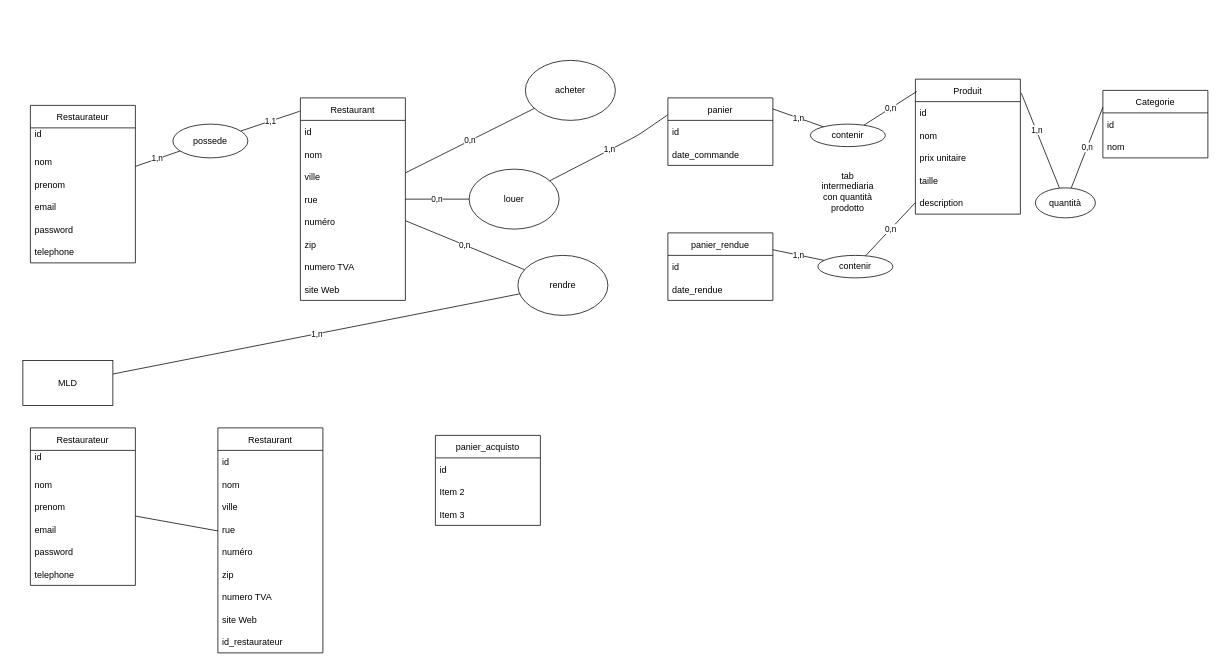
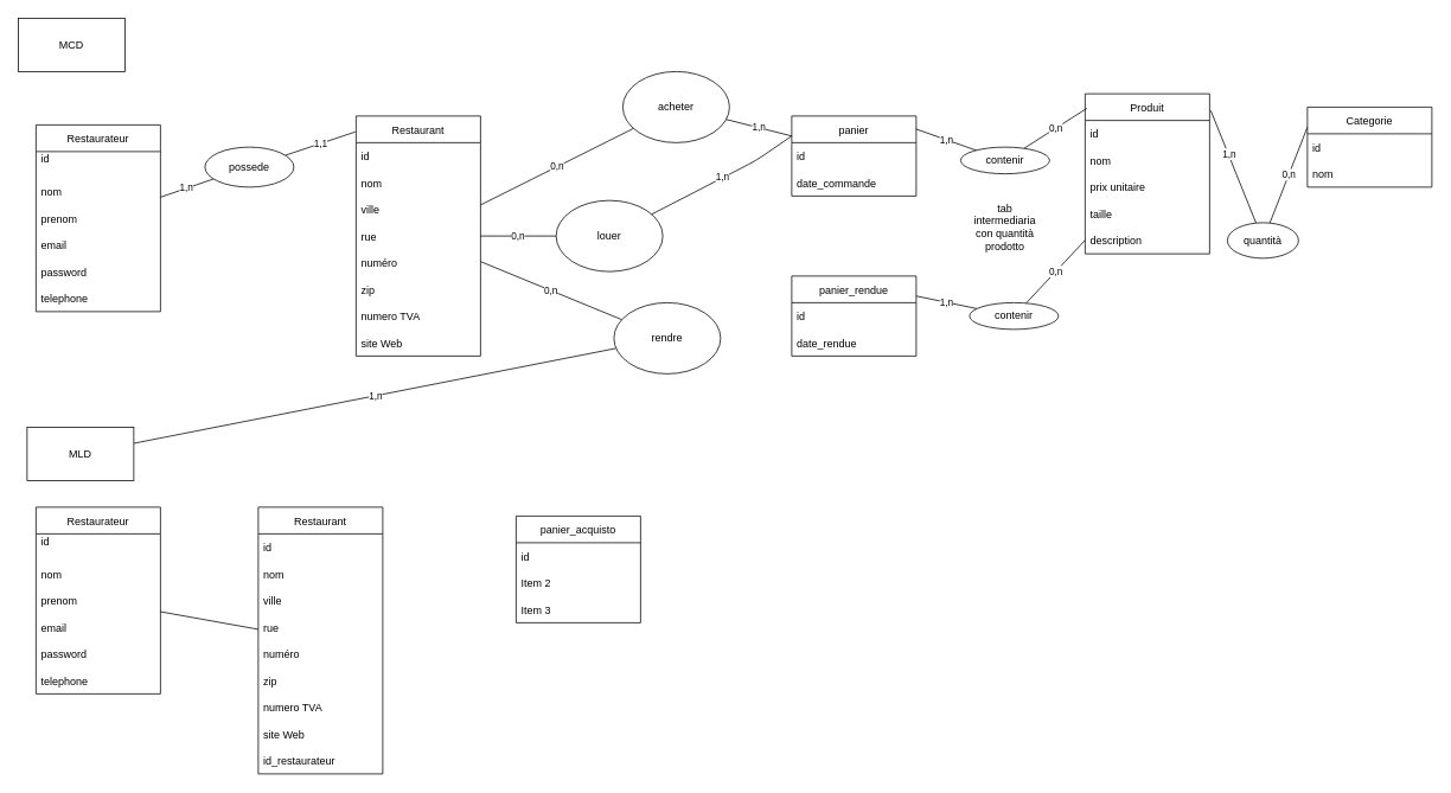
  <mxCell id="0" />
  <mxCell id="1" parent="0" />
  <mxCell id="2" value="Restaurateur" style="swimlane;fontStyle=0;childLayout=stackLayout;horizontal=1;startSize=30;horizontalStack=0;resizeParent=1;resizeParentMax=0;resizeLast=0;collapsible=1;marginBottom=0;" vertex="1" parent="1"><mxGeometry x="40" y="140" width="140" height="210" as="geometry" /></mxCell>
  <mxCell id="3" value="id    &#10;" style="text;strokeColor=none;fillColor=none;align=left;verticalAlign=middle;spacingLeft=4;spacingRight=4;overflow=hidden;points=[[0,0.5],[1,0.5]];portConstraint=eastwest;rotatable=0;" vertex="1" parent="2"><mxGeometry y="30" width="140" height="30" as="geometry" /></mxCell>
  <mxCell id="4" value="nom" style="text;strokeColor=none;fillColor=none;align=left;verticalAlign=middle;spacingLeft=4;spacingRight=4;overflow=hidden;points=[[0,0.5],[1,0.5]];portConstraint=eastwest;rotatable=0;" vertex="1" parent="2"><mxGeometry y="60" width="140" height="30" as="geometry" /></mxCell>
  <mxCell id="5" value="prenom" style="text;strokeColor=none;fillColor=none;align=left;verticalAlign=middle;spacingLeft=4;spacingRight=4;overflow=hidden;points=[[0,0.5],[1,0.5]];portConstraint=eastwest;rotatable=0;" vertex="1" parent="2"><mxGeometry y="90" width="140" height="30" as="geometry" /></mxCell>
  <mxCell id="6" value="email " style="text;strokeColor=none;fillColor=none;align=left;verticalAlign=middle;spacingLeft=4;spacingRight=4;overflow=hidden;points=[[0,0.5],[1,0.5]];portConstraint=eastwest;rotatable=0;" vertex="1" parent="2"><mxGeometry y="120" width="140" height="30" as="geometry" /></mxCell>
  <mxCell id="7" value="password" style="text;strokeColor=none;fillColor=none;align=left;verticalAlign=middle;spacingLeft=4;spacingRight=4;overflow=hidden;points=[[0,0.5],[1,0.5]];portConstraint=eastwest;rotatable=0;" vertex="1" parent="2"><mxGeometry y="150" width="140" height="30" as="geometry" /></mxCell>
  <mxCell id="8" value="telephone" style="text;strokeColor=none;fillColor=none;align=left;verticalAlign=middle;spacingLeft=4;spacingRight=4;overflow=hidden;points=[[0,0.5],[1,0.5]];portConstraint=eastwest;rotatable=0;" vertex="1" parent="2"><mxGeometry y="180" width="140" height="30" as="geometry" /></mxCell>
+ <mxCell id="9" value="MCD" style="rounded=0;whiteSpace=wrap;html=1;" vertex="1" parent="1"><mxGeometry x="20" y="20" width="120" height="60" as="geometry" /></mxCell>
  <mxCell id="10" value="1,n" style="edgeStyle=none;html=1;endArrow=none;endFill=0;" edge="1" parent="1" source="12" target="2"><mxGeometry relative="1" as="geometry" /></mxCell>
  <mxCell id="11" value="1,1" style="edgeStyle=none;html=1;entryX=-0.006;entryY=0.066;entryDx=0;entryDy=0;endArrow=none;endFill=0;entryPerimeter=0;" edge="1" parent="1" source="12" target="13"><mxGeometry relative="1" as="geometry" /></mxCell>
  <mxCell id="12" value="possede" style="ellipse;whiteSpace=wrap;html=1;" vertex="1" parent="1"><mxGeometry x="230" y="165" width="100" height="45" as="geometry" /></mxCell>
  <mxCell id="13" value="Restaurant" style="swimlane;fontStyle=0;childLayout=stackLayout;horizontal=1;startSize=30;horizontalStack=0;resizeParent=1;resizeParentMax=0;resizeLast=0;collapsible=1;marginBottom=0;" vertex="1" parent="1"><mxGeometry x="400" y="130" width="140" height="270" as="geometry" /></mxCell>
  <mxCell id="14" value="id" style="text;strokeColor=none;fillColor=none;align=left;verticalAlign=middle;spacingLeft=4;spacingRight=4;overflow=hidden;points=[[0,0.5],[1,0.5]];portConstraint=eastwest;rotatable=0;" vertex="1" parent="13"><mxGeometry y="30" width="140" height="30" as="geometry" /></mxCell>
  <mxCell id="15" value="nom" style="text;strokeColor=none;fillColor=none;align=left;verticalAlign=middle;spacingLeft=4;spacingRight=4;overflow=hidden;points=[[0,0.5],[1,0.5]];portConstraint=eastwest;rotatable=0;" vertex="1" parent="13"><mxGeometry y="60" width="140" height="30" as="geometry" /></mxCell>
  <mxCell id="16" value="ville" style="text;strokeColor=none;fillColor=none;align=left;verticalAlign=middle;spacingLeft=4;spacingRight=4;overflow=hidden;points=[[0,0.5],[1,0.5]];portConstraint=eastwest;rotatable=0;" vertex="1" parent="13"><mxGeometry y="90" width="140" height="30" as="geometry" /></mxCell>
  <mxCell id="17" value="rue" style="text;strokeColor=none;fillColor=none;align=left;verticalAlign=middle;spacingLeft=4;spacingRight=4;overflow=hidden;points=[[0,0.5],[1,0.5]];portConstraint=eastwest;rotatable=0;" vertex="1" parent="13"><mxGeometry y="120" width="140" height="30" as="geometry" /></mxCell>
  <mxCell id="18" value="numéro" style="text;strokeColor=none;fillColor=none;align=left;verticalAlign=middle;spacingLeft=4;spacingRight=4;overflow=hidden;points=[[0,0.5],[1,0.5]];portConstraint=eastwest;rotatable=0;" vertex="1" parent="13"><mxGeometry y="150" width="140" height="30" as="geometry" /></mxCell>
  <mxCell id="19" value="zip" style="text;strokeColor=none;fillColor=none;align=left;verticalAlign=middle;spacingLeft=4;spacingRight=4;overflow=hidden;points=[[0,0.5],[1,0.5]];portConstraint=eastwest;rotatable=0;" vertex="1" parent="13"><mxGeometry y="180" width="140" height="30" as="geometry" /></mxCell>
  <mxCell id="20" value="numero TVA" style="text;strokeColor=none;fillColor=none;align=left;verticalAlign=middle;spacingLeft=4;spacingRight=4;overflow=hidden;points=[[0,0.5],[1,0.5]];portConstraint=eastwest;rotatable=0;" vertex="1" parent="13"><mxGeometry y="210" width="140" height="30" as="geometry" /></mxCell>
  <mxCell id="21" value="site Web" style="text;strokeColor=none;fillColor=none;align=left;verticalAlign=middle;spacingLeft=4;spacingRight=4;overflow=hidden;points=[[0,0.5],[1,0.5]];portConstraint=eastwest;rotatable=0;" vertex="1" parent="13"><mxGeometry y="240" width="140" height="30" as="geometry" /></mxCell>
+ <mxCell id="22" value="1,n" style="edgeStyle=none;html=1;entryX=0;entryY=0.25;entryDx=0;entryDy=0;endArrow=none;endFill=0;" edge="1" parent="1" source="24" target="31"><mxGeometry relative="1" as="geometry" /></mxCell>
  <mxCell id="23" value="0,n" style="edgeStyle=none;html=1;endArrow=none;endFill=0;" edge="1" parent="1" source="24" target="13"><mxGeometry relative="1" as="geometry" /></mxCell>
  <mxCell id="24" value="acheter" style="ellipse;whiteSpace=wrap;html=1;" vertex="1" parent="1"><mxGeometry x="700" y="80" width="120" height="80" as="geometry" /></mxCell>
  <mxCell id="25" value="0,n" style="edgeStyle=none;html=1;endArrow=none;endFill=0;" edge="1" parent="1" source="27" target="13"><mxGeometry relative="1" as="geometry" /></mxCell>
  <mxCell id="26" value="1,n" style="edgeStyle=none;html=1;entryX=0;entryY=0.25;entryDx=0;entryDy=0;endArrow=none;endFill=0;" edge="1" parent="1" source="27" target="31"><mxGeometry relative="1" as="geometry"><Array as="points"><mxPoint x="850" y="180" /></Array></mxGeometry></mxCell>
  <mxCell id="27" value="louer" style="ellipse;whiteSpace=wrap;html=1;" vertex="1" parent="1"><mxGeometry x="625" y="225" width="120" height="80" as="geometry" /></mxCell>
  <mxCell id="28" value="0,n" style="edgeStyle=none;html=1;endArrow=none;endFill=0;" edge="1" parent="1" source="30" target="13"><mxGeometry relative="1" as="geometry" /></mxCell>
  <mxCell id="29" value="1,n" style="edgeStyle=none;html=1;endArrow=none;endFill=0;" edge="1" parent="1" source="30" target="57"><mxGeometry relative="1" as="geometry" /></mxCell>
  <mxCell id="30" value="rendre" style="ellipse;whiteSpace=wrap;html=1;" vertex="1" parent="1"><mxGeometry x="690" y="340" width="120" height="80" as="geometry" /></mxCell>
  <mxCell id="31" value="panier" style="swimlane;fontStyle=0;childLayout=stackLayout;horizontal=1;startSize=30;horizontalStack=0;resizeParent=1;resizeParentMax=0;resizeLast=0;collapsible=1;marginBottom=0;" vertex="1" parent="1"><mxGeometry x="890" y="130" width="140" height="90" as="geometry" /></mxCell>
  <mxCell id="32" value="id" style="text;strokeColor=none;fillColor=none;align=left;verticalAlign=middle;spacingLeft=4;spacingRight=4;overflow=hidden;points=[[0,0.5],[1,0.5]];portConstraint=eastwest;rotatable=0;" vertex="1" parent="31"><mxGeometry y="30" width="140" height="30" as="geometry" /></mxCell>
  <mxCell id="33" value="date_commande" style="text;strokeColor=none;fillColor=none;align=left;verticalAlign=middle;spacingLeft=4;spacingRight=4;overflow=hidden;points=[[0,0.5],[1,0.5]];portConstraint=eastwest;rotatable=0;" vertex="1" parent="31"><mxGeometry y="60" width="140" height="30" as="geometry" /></mxCell>
  <mxCell id="34" value="Produit" style="swimlane;fontStyle=0;childLayout=stackLayout;horizontal=1;startSize=30;horizontalStack=0;resizeParent=1;resizeParentMax=0;resizeLast=0;collapsible=1;marginBottom=0;" vertex="1" parent="1"><mxGeometry x="1220" y="105" width="140" height="180" as="geometry" /></mxCell>
  <mxCell id="35" value="id" style="text;strokeColor=none;fillColor=none;align=left;verticalAlign=middle;spacingLeft=4;spacingRight=4;overflow=hidden;points=[[0,0.5],[1,0.5]];portConstraint=eastwest;rotatable=0;" vertex="1" parent="34"><mxGeometry y="30" width="140" height="30" as="geometry" /></mxCell>
  <mxCell id="36" value="nom" style="text;strokeColor=none;fillColor=none;align=left;verticalAlign=middle;spacingLeft=4;spacingRight=4;overflow=hidden;points=[[0,0.5],[1,0.5]];portConstraint=eastwest;rotatable=0;" vertex="1" parent="34"><mxGeometry y="60" width="140" height="30" as="geometry" /></mxCell>
  <mxCell id="37" value="prix unitaire" style="text;strokeColor=none;fillColor=none;align=left;verticalAlign=middle;spacingLeft=4;spacingRight=4;overflow=hidden;points=[[0,0.5],[1,0.5]];portConstraint=eastwest;rotatable=0;" vertex="1" parent="34"><mxGeometry y="90" width="140" height="30" as="geometry" /></mxCell>
  <mxCell id="38" value="taille" style="text;strokeColor=none;fillColor=none;align=left;verticalAlign=middle;spacingLeft=4;spacingRight=4;overflow=hidden;points=[[0,0.5],[1,0.5]];portConstraint=eastwest;rotatable=0;" vertex="1" parent="34"><mxGeometry y="120" width="140" height="30" as="geometry" /></mxCell>
  <mxCell id="39" value="description" style="text;strokeColor=none;fillColor=none;align=left;verticalAlign=middle;spacingLeft=4;spacingRight=4;overflow=hidden;points=[[0,0.5],[1,0.5]];portConstraint=eastwest;rotatable=0;" vertex="1" parent="34"><mxGeometry y="150" width="140" height="30" as="geometry" /></mxCell>
  <mxCell id="40" value="0,n" style="edgeStyle=none;html=1;entryX=0.014;entryY=0.091;entryDx=0;entryDy=0;entryPerimeter=0;endArrow=none;endFill=0;" edge="1" parent="1" source="42" target="34"><mxGeometry relative="1" as="geometry" /></mxCell>
  <mxCell id="41" value="1,n" style="edgeStyle=none;html=1;entryX=1;entryY=0.164;entryDx=0;entryDy=0;entryPerimeter=0;endArrow=none;endFill=0;" edge="1" parent="1" source="42" target="31"><mxGeometry relative="1" as="geometry" /></mxCell>
  <mxCell id="42" value="contenir" style="ellipse;whiteSpace=wrap;html=1;" vertex="1" parent="1"><mxGeometry x="1080" y="165" width="100" height="30" as="geometry" /></mxCell>
  <mxCell id="43" value="Categorie" style="swimlane;fontStyle=0;childLayout=stackLayout;horizontal=1;startSize=30;horizontalStack=0;resizeParent=1;resizeParentMax=0;resizeLast=0;collapsible=1;marginBottom=0;" vertex="1" parent="1"><mxGeometry x="1470" y="120" width="140" height="90" as="geometry" /></mxCell>
  <mxCell id="44" value="id" style="text;strokeColor=none;fillColor=none;align=left;verticalAlign=middle;spacingLeft=4;spacingRight=4;overflow=hidden;points=[[0,0.5],[1,0.5]];portConstraint=eastwest;rotatable=0;" vertex="1" parent="43"><mxGeometry y="30" width="140" height="30" as="geometry" /></mxCell>
  <mxCell id="45" value="nom" style="text;strokeColor=none;fillColor=none;align=left;verticalAlign=middle;spacingLeft=4;spacingRight=4;overflow=hidden;points=[[0,0.5],[1,0.5]];portConstraint=eastwest;rotatable=0;" vertex="1" parent="43"><mxGeometry y="60" width="140" height="30" as="geometry" /></mxCell>
  <mxCell id="46" value="0,n" style="edgeStyle=none;html=1;entryX=0;entryY=0.25;entryDx=0;entryDy=0;endArrow=none;endFill=0;" edge="1" parent="1" source="49" target="43"><mxGeometry relative="1" as="geometry" /></mxCell>
  <mxCell id="47" style="edgeStyle=none;html=1;entryX=1.009;entryY=0.104;entryDx=0;entryDy=0;entryPerimeter=0;endArrow=none;endFill=0;" edge="1" parent="1" source="49" target="34"><mxGeometry relative="1" as="geometry" /></mxCell>
  <mxCell id="48" value="1,n" style="edgeLabel;html=1;align=center;verticalAlign=middle;resizable=0;points=[];" vertex="1" connectable="0" parent="47"><mxGeometry x="0.234" y="-1" relative="1" as="geometry"><mxPoint as="offset" /></mxGeometry></mxCell>
  <mxCell id="49" value="quantità" style="ellipse;whiteSpace=wrap;html=1;" vertex="1" parent="1"><mxGeometry x="1380" y="250" width="80" height="40" as="geometry" /></mxCell>
  <mxCell id="50" value="panier_rendue" style="swimlane;fontStyle=0;childLayout=stackLayout;horizontal=1;startSize=30;horizontalStack=0;resizeParent=1;resizeParentMax=0;resizeLast=0;collapsible=1;marginBottom=0;" vertex="1" parent="1"><mxGeometry x="890" y="310" width="140" height="90" as="geometry" /></mxCell>
  <mxCell id="51" value="id" style="text;strokeColor=none;fillColor=none;align=left;verticalAlign=middle;spacingLeft=4;spacingRight=4;overflow=hidden;points=[[0,0.5],[1,0.5]];portConstraint=eastwest;rotatable=0;" vertex="1" parent="50"><mxGeometry y="30" width="140" height="30" as="geometry" /></mxCell>
  <mxCell id="52" value="date_rendue" style="text;strokeColor=none;fillColor=none;align=left;verticalAlign=middle;spacingLeft=4;spacingRight=4;overflow=hidden;points=[[0,0.5],[1,0.5]];portConstraint=eastwest;rotatable=0;" vertex="1" parent="50"><mxGeometry y="60" width="140" height="30" as="geometry" /></mxCell>
  <mxCell id="53" value="tab intermediaria con quantità prodotto" style="text;html=1;strokeColor=none;fillColor=none;align=center;verticalAlign=middle;whiteSpace=wrap;rounded=0;" vertex="1" parent="1"><mxGeometry x="1100" y="240" width="60" height="30" as="geometry" /></mxCell>
  <mxCell id="54" value="1,n" style="edgeStyle=none;html=1;entryX=1;entryY=0.25;entryDx=0;entryDy=0;endArrow=none;endFill=0;" edge="1" parent="1" source="56" target="50"><mxGeometry relative="1" as="geometry" /></mxCell>
  <mxCell id="55" value="0,n" style="edgeStyle=none;html=1;endArrow=none;endFill=0;" edge="1" parent="1" source="56" target="34"><mxGeometry relative="1" as="geometry" /></mxCell>
  <mxCell id="56" value="contenir" style="ellipse;whiteSpace=wrap;html=1;" vertex="1" parent="1"><mxGeometry x="1090" y="340" width="100" height="30" as="geometry" /></mxCell>
  <mxCell id="57" value="MLD" style="rounded=0;whiteSpace=wrap;html=1;" vertex="1" parent="1"><mxGeometry x="30" y="480" width="120" height="60" as="geometry" /></mxCell>
  <mxCell id="58" style="edgeStyle=none;html=1;endArrow=none;endFill=0;" edge="1" parent="1" source="59" target="66"><mxGeometry relative="1" as="geometry" /></mxCell>
  <mxCell id="59" value="Restaurateur" style="swimlane;fontStyle=0;childLayout=stackLayout;horizontal=1;startSize=30;horizontalStack=0;resizeParent=1;resizeParentMax=0;resizeLast=0;collapsible=1;marginBottom=0;" vertex="1" parent="1"><mxGeometry x="40" y="570" width="140" height="210" as="geometry" /></mxCell>
  <mxCell id="60" value="id    &#10;" style="text;strokeColor=none;fillColor=none;align=left;verticalAlign=middle;spacingLeft=4;spacingRight=4;overflow=hidden;points=[[0,0.5],[1,0.5]];portConstraint=eastwest;rotatable=0;" vertex="1" parent="59"><mxGeometry y="30" width="140" height="30" as="geometry" /></mxCell>
  <mxCell id="61" value="nom" style="text;strokeColor=none;fillColor=none;align=left;verticalAlign=middle;spacingLeft=4;spacingRight=4;overflow=hidden;points=[[0,0.5],[1,0.5]];portConstraint=eastwest;rotatable=0;" vertex="1" parent="59"><mxGeometry y="60" width="140" height="30" as="geometry" /></mxCell>
  <mxCell id="62" value="prenom" style="text;strokeColor=none;fillColor=none;align=left;verticalAlign=middle;spacingLeft=4;spacingRight=4;overflow=hidden;points=[[0,0.5],[1,0.5]];portConstraint=eastwest;rotatable=0;" vertex="1" parent="59"><mxGeometry y="90" width="140" height="30" as="geometry" /></mxCell>
  <mxCell id="63" value="email " style="text;strokeColor=none;fillColor=none;align=left;verticalAlign=middle;spacingLeft=4;spacingRight=4;overflow=hidden;points=[[0,0.5],[1,0.5]];portConstraint=eastwest;rotatable=0;" vertex="1" parent="59"><mxGeometry y="120" width="140" height="30" as="geometry" /></mxCell>
  <mxCell id="64" value="password" style="text;strokeColor=none;fillColor=none;align=left;verticalAlign=middle;spacingLeft=4;spacingRight=4;overflow=hidden;points=[[0,0.5],[1,0.5]];portConstraint=eastwest;rotatable=0;" vertex="1" parent="59"><mxGeometry y="150" width="140" height="30" as="geometry" /></mxCell>
  <mxCell id="65" value="telephone" style="text;strokeColor=none;fillColor=none;align=left;verticalAlign=middle;spacingLeft=4;spacingRight=4;overflow=hidden;points=[[0,0.5],[1,0.5]];portConstraint=eastwest;rotatable=0;" vertex="1" parent="59"><mxGeometry y="180" width="140" height="30" as="geometry" /></mxCell>
  <mxCell id="66" value="Restaurant" style="swimlane;fontStyle=0;childLayout=stackLayout;horizontal=1;startSize=30;horizontalStack=0;resizeParent=1;resizeParentMax=0;resizeLast=0;collapsible=1;marginBottom=0;" vertex="1" parent="1"><mxGeometry x="290" y="570" width="140" height="300" as="geometry" /></mxCell>
  <mxCell id="67" value="id" style="text;strokeColor=none;fillColor=none;align=left;verticalAlign=middle;spacingLeft=4;spacingRight=4;overflow=hidden;points=[[0,0.5],[1,0.5]];portConstraint=eastwest;rotatable=0;" vertex="1" parent="66"><mxGeometry y="30" width="140" height="30" as="geometry" /></mxCell>
  <mxCell id="68" value="nom" style="text;strokeColor=none;fillColor=none;align=left;verticalAlign=middle;spacingLeft=4;spacingRight=4;overflow=hidden;points=[[0,0.5],[1,0.5]];portConstraint=eastwest;rotatable=0;" vertex="1" parent="66"><mxGeometry y="60" width="140" height="30" as="geometry" /></mxCell>
  <mxCell id="69" value="ville" style="text;strokeColor=none;fillColor=none;align=left;verticalAlign=middle;spacingLeft=4;spacingRight=4;overflow=hidden;points=[[0,0.5],[1,0.5]];portConstraint=eastwest;rotatable=0;" vertex="1" parent="66"><mxGeometry y="90" width="140" height="30" as="geometry" /></mxCell>
  <mxCell id="70" value="rue" style="text;strokeColor=none;fillColor=none;align=left;verticalAlign=middle;spacingLeft=4;spacingRight=4;overflow=hidden;points=[[0,0.5],[1,0.5]];portConstraint=eastwest;rotatable=0;" vertex="1" parent="66"><mxGeometry y="120" width="140" height="30" as="geometry" /></mxCell>
  <mxCell id="71" value="numéro" style="text;strokeColor=none;fillColor=none;align=left;verticalAlign=middle;spacingLeft=4;spacingRight=4;overflow=hidden;points=[[0,0.5],[1,0.5]];portConstraint=eastwest;rotatable=0;" vertex="1" parent="66"><mxGeometry y="150" width="140" height="30" as="geometry" /></mxCell>
  <mxCell id="72" value="zip" style="text;strokeColor=none;fillColor=none;align=left;verticalAlign=middle;spacingLeft=4;spacingRight=4;overflow=hidden;points=[[0,0.5],[1,0.5]];portConstraint=eastwest;rotatable=0;" vertex="1" parent="66"><mxGeometry y="180" width="140" height="30" as="geometry" /></mxCell>
  <mxCell id="73" value="numero TVA" style="text;strokeColor=none;fillColor=none;align=left;verticalAlign=middle;spacingLeft=4;spacingRight=4;overflow=hidden;points=[[0,0.5],[1,0.5]];portConstraint=eastwest;rotatable=0;" vertex="1" parent="66"><mxGeometry y="210" width="140" height="30" as="geometry" /></mxCell>
  <mxCell id="74" value="site Web" style="text;strokeColor=none;fillColor=none;align=left;verticalAlign=middle;spacingLeft=4;spacingRight=4;overflow=hidden;points=[[0,0.5],[1,0.5]];portConstraint=eastwest;rotatable=0;" vertex="1" parent="66"><mxGeometry y="240" width="140" height="30" as="geometry" /></mxCell>
  <mxCell id="75" value="id_restaurateur" style="text;strokeColor=none;fillColor=none;align=left;verticalAlign=middle;spacingLeft=4;spacingRight=4;overflow=hidden;points=[[0,0.5],[1,0.5]];portConstraint=eastwest;rotatable=0;" vertex="1" parent="66"><mxGeometry y="270" width="140" height="30" as="geometry" /></mxCell>
  <mxCell id="76" value="panier_acquisto" style="swimlane;fontStyle=0;childLayout=stackLayout;horizontal=1;startSize=30;horizontalStack=0;resizeParent=1;resizeParentMax=0;resizeLast=0;collapsible=1;marginBottom=0;" vertex="1" parent="1"><mxGeometry x="580" y="580" width="140" height="120" as="geometry" /></mxCell>
  <mxCell id="77" value="id" style="text;strokeColor=none;fillColor=none;align=left;verticalAlign=middle;spacingLeft=4;spacingRight=4;overflow=hidden;points=[[0,0.5],[1,0.5]];portConstraint=eastwest;rotatable=0;" vertex="1" parent="76"><mxGeometry y="30" width="140" height="30" as="geometry" /></mxCell>
  <mxCell id="78" value="Item 2" style="text;strokeColor=none;fillColor=none;align=left;verticalAlign=middle;spacingLeft=4;spacingRight=4;overflow=hidden;points=[[0,0.5],[1,0.5]];portConstraint=eastwest;rotatable=0;" vertex="1" parent="76"><mxGeometry y="60" width="140" height="30" as="geometry" /></mxCell>
  <mxCell id="79" value="Item 3" style="text;strokeColor=none;fillColor=none;align=left;verticalAlign=middle;spacingLeft=4;spacingRight=4;overflow=hidden;points=[[0,0.5],[1,0.5]];portConstraint=eastwest;rotatable=0;" vertex="1" parent="76"><mxGeometry y="90" width="140" height="30" as="geometry" /></mxCell>
